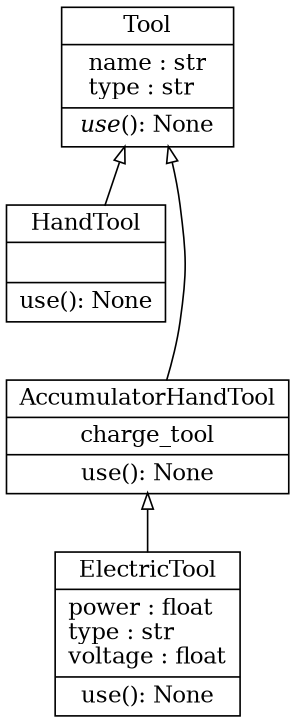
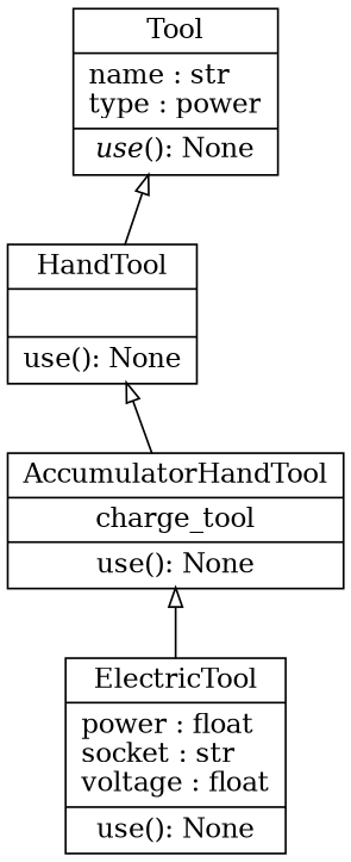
  digraph {
    rankdir=BT
    node [color=black fontcolor=black shape=record style=solid]
    edge [arrowhead=empty arrowtail=none]
    n1 [label=<{AccumulatorHandTool|charge_tool<br ALIGN="LEFT"/>|use(): None<br ALIGN="LEFT"/>}>]
    n2 [label=<{HandTool|<br ALIGN="LEFT"/>|use(): None<br ALIGN="LEFT"/>}>]
-   n3 [label=<{Tool|name : str<br ALIGN="LEFT"/>type : str<br ALIGN="LEFT"/>|<I>use</I>(): None<br ALIGN="LEFT"/>}>]
-   n4 [label=<{ElectricTool|power : float<br ALIGN="LEFT"/>type : str<br ALIGN="LEFT"/>voltage : float<br ALIGN="LEFT"/>|use(): None<br ALIGN="LEFT"/>}>]
-   n1 -> n3
+   n3 [label=<{Tool|name : str<br ALIGN="LEFT"/>type : power<br ALIGN="LEFT"/>|<I>use</I>(): None<br ALIGN="LEFT"/>}>]
+   n4 [label=<{ElectricTool|power : float<br ALIGN="LEFT"/>socket : str<br ALIGN="LEFT"/>voltage : float<br ALIGN="LEFT"/>|use(): None<br ALIGN="LEFT"/>}>]
+   n1 -> n2
    n2 -> n3
    n4 -> n1
  }
